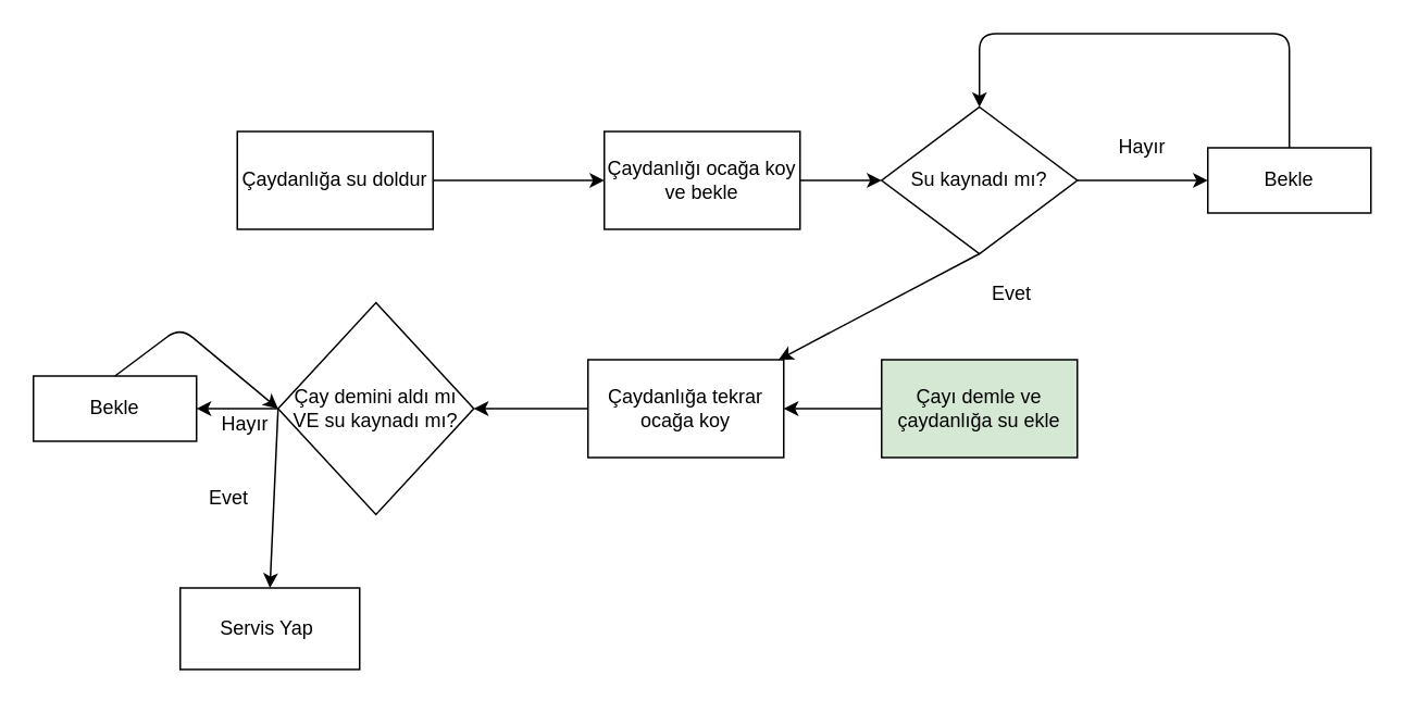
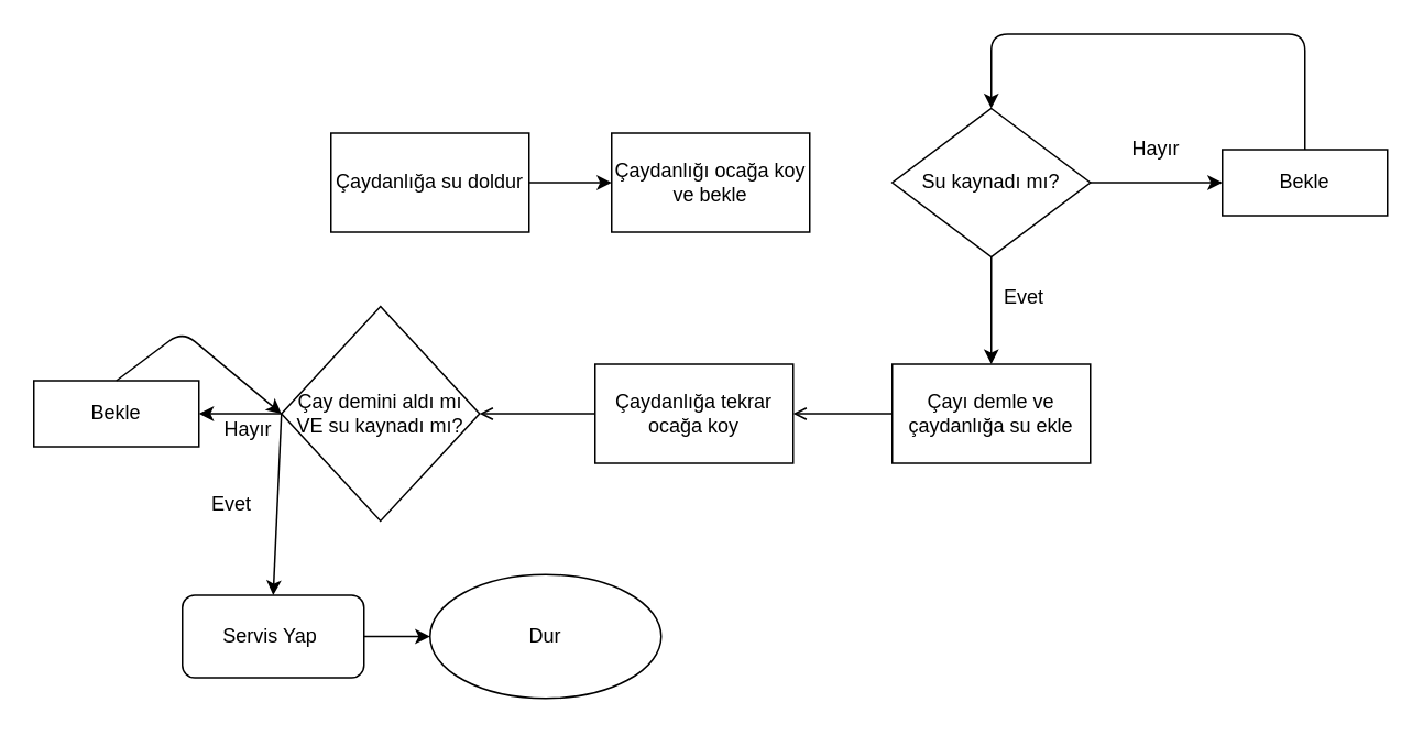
  <mxCell id="0" />
  <mxCell id="1" parent="0" />
- <mxCell id="2" value="Çaydanlığa su doldur" style="rounded=0;whiteSpace=wrap;html=1;" vertex="1" parent="1"><mxGeometry x="145" y="80" width="120" height="60" as="geometry" /></mxCell>
+ <mxCell id="2" value="Çaydanlığa su doldur" style="rounded=0;whiteSpace=wrap;html=1;" vertex="1" parent="1"><mxGeometry x="200" y="80" width="120" height="60" as="geometry" /></mxCell>
  <mxCell id="3" value="" style="endArrow=classic;html=1;exitX=1;exitY=0.5;exitDx=0;exitDy=0;entryX=0;entryY=0.5;entryDx=0;entryDy=0;" edge="1" parent="1" source="2" target="4"><mxGeometry width="50" height="50" relative="1" as="geometry"><mxPoint x="320" y="140" as="sourcePoint" /><mxPoint x="390" y="110" as="targetPoint" /></mxGeometry></mxCell>
  <mxCell id="4" value="Çaydanlığı ocağa koy ve bekle" style="rounded=0;whiteSpace=wrap;html=1;" vertex="1" parent="1"><mxGeometry x="370" y="80" width="120" height="60" as="geometry" /></mxCell>
  <mxCell id="5" value="Su kaynadı mı?" style="rhombus;whiteSpace=wrap;html=1;" vertex="1" parent="1"><mxGeometry x="540" y="65" width="120" height="90" as="geometry" /></mxCell>
- <mxCell id="6" value="" style="endArrow=classic;html=1;exitX=1;exitY=0.5;exitDx=0;exitDy=0;entryX=0;entryY=0.5;entryDx=0;entryDy=0;" edge="1" parent="1" source="4" target="5"><mxGeometry width="50" height="50" relative="1" as="geometry"><mxPoint x="540" y="90" as="sourcePoint" /><mxPoint x="590" y="40" as="targetPoint" /></mxGeometry></mxCell>
  <mxCell id="7" value="" style="endArrow=classic;html=1;exitX=1;exitY=0.5;exitDx=0;exitDy=0;entryX=0;entryY=0.5;entryDx=0;entryDy=0;" edge="1" parent="1" source="5" target="9"><mxGeometry width="50" height="50" relative="1" as="geometry"><mxPoint x="670" y="110" as="sourcePoint" /><mxPoint x="740" y="110" as="targetPoint" /></mxGeometry></mxCell>
  <mxCell id="8" value="Hayır" style="text;html=1;strokeColor=none;fillColor=none;align=center;verticalAlign=middle;whiteSpace=wrap;rounded=0;" vertex="1" parent="1"><mxGeometry x="680" y="80" width="40" height="20" as="geometry" /></mxCell>
  <mxCell id="9" value="Bekle" style="rounded=0;whiteSpace=wrap;html=1;" vertex="1" parent="1"><mxGeometry x="740" y="90" width="100" height="40" as="geometry" /></mxCell>
  <mxCell id="10" value="" style="endArrow=classic;html=1;exitX=0.5;exitY=0;exitDx=0;exitDy=0;exitPerimeter=0;entryX=0.5;entryY=0;entryDx=0;entryDy=0;" edge="1" parent="1" source="9" target="5"><mxGeometry width="50" height="50" relative="1" as="geometry"><mxPoint x="800" y="80" as="sourcePoint" /><mxPoint x="580" y="40" as="targetPoint" /><Array as="points"><mxPoint x="790" y="20" /><mxPoint x="600" y="20" /></Array></mxGeometry></mxCell>
- <mxCell id="11" value="" style="endArrow=classic;html=1;exitX=0.5;exitY=1;exitDx=0;exitDy=0;" edge="1" parent="1" source="5" target="15"><mxGeometry width="50" height="50" relative="1" as="geometry"><mxPoint x="530" y="150" as="sourcePoint" /><mxPoint x="600" y="210" as="targetPoint" /></mxGeometry></mxCell>
+ <mxCell id="11" value="" style="endArrow=classic;html=1;exitX=0.5;exitY=1;exitDx=0;exitDy=0;entryX=0.5;entryY=0;entryDx=0;entryDy=0;" edge="1" parent="1" source="5" target="13"><mxGeometry width="50" height="50" relative="1" as="geometry"><mxPoint x="530" y="150" as="sourcePoint" /><mxPoint x="600" y="210" as="targetPoint" /></mxGeometry></mxCell>
  <mxCell id="12" value="Evet" style="text;html=1;strokeColor=none;fillColor=none;align=center;verticalAlign=middle;whiteSpace=wrap;rounded=0;" vertex="1" parent="1"><mxGeometry x="600" y="170" width="40" height="20" as="geometry" /></mxCell>
- <mxCell id="13" value="Çayı demle ve çaydanlığa su ekle" style="rounded=0;whiteSpace=wrap;html=1;fillColor=#d5e8d4;" vertex="1" parent="1"><mxGeometry x="540" y="220" width="120" height="60" as="geometry" /></mxCell>
- <mxCell id="14" value="" style="endArrow=classic;html=1;exitX=0;exitY=0.5;exitDx=0;exitDy=0;entryX=1;entryY=0.5;entryDx=0;entryDy=0;" edge="1" parent="1" source="13" target="15"><mxGeometry width="50" height="50" relative="1" as="geometry"><mxPoint x="420" y="275" as="sourcePoint" /><mxPoint x="450" y="250" as="targetPoint" /></mxGeometry></mxCell>
+ <mxCell id="13" value="Çayı demle ve çaydanlığa su ekle" style="rounded=0;whiteSpace=wrap;html=1;" vertex="1" parent="1"><mxGeometry x="540" y="220" width="120" height="60" as="geometry" /></mxCell>
+ <mxCell id="14" value="" style="endArrow=open;html=1;exitX=0;exitY=0.5;exitDx=0;exitDy=0;entryX=1;entryY=0.5;entryDx=0;entryDy=0;" edge="1" parent="1" source="13" target="15"><mxGeometry width="50" height="50" relative="1" as="geometry"><mxPoint x="420" y="275" as="sourcePoint" /><mxPoint x="450" y="250" as="targetPoint" /></mxGeometry></mxCell>
  <mxCell id="15" value="Çaydanlığa tekrar ocağa koy" style="rounded=0;whiteSpace=wrap;html=1;" vertex="1" parent="1"><mxGeometry x="360" y="220" width="120" height="60" as="geometry" /></mxCell>
- <mxCell id="16" value="" style="endArrow=classic;html=1;exitX=0;exitY=0.5;exitDx=0;exitDy=0;" edge="1" parent="1" source="15" target="17"><mxGeometry width="50" height="50" relative="1" as="geometry"><mxPoint x="250" y="300" as="sourcePoint" /><mxPoint x="300" y="250" as="targetPoint" /></mxGeometry></mxCell>
+ <mxCell id="16" value="" style="endArrow=open;html=1;exitX=0;exitY=0.5;exitDx=0;exitDy=0;" edge="1" parent="1" source="15" target="17"><mxGeometry width="50" height="50" relative="1" as="geometry"><mxPoint x="250" y="300" as="sourcePoint" /><mxPoint x="300" y="250" as="targetPoint" /></mxGeometry></mxCell>
  <mxCell id="17" value="Çay demini aldı mı VE su kaynadı mı?" style="rhombus;whiteSpace=wrap;html=1;" vertex="1" parent="1"><mxGeometry x="170" y="185" width="120" height="130" as="geometry" /></mxCell>
  <mxCell id="18" value="" style="endArrow=classic;html=1;exitX=0;exitY=0.5;exitDx=0;exitDy=0;entryX=1;entryY=0.5;entryDx=0;entryDy=0;" edge="1" parent="1" source="17" target="19"><mxGeometry width="50" height="50" relative="1" as="geometry"><mxPoint x="160" y="250" as="sourcePoint" /><mxPoint x="130" y="250" as="targetPoint" /></mxGeometry></mxCell>
  <mxCell id="19" value="Bekle" style="rounded=0;whiteSpace=wrap;html=1;" vertex="1" parent="1"><mxGeometry x="20" y="230" width="100" height="40" as="geometry" /></mxCell>
  <mxCell id="20" value="Hayır" style="text;html=1;strokeColor=none;fillColor=none;align=center;verticalAlign=middle;whiteSpace=wrap;rounded=0;" vertex="1" parent="1"><mxGeometry x="130" y="250" width="40" height="20" as="geometry" /></mxCell>
  <mxCell id="21" value="" style="endArrow=classic;html=1;exitX=0.5;exitY=0;exitDx=0;exitDy=0;entryX=1;entryY=0;entryDx=0;entryDy=0;" edge="1" parent="1" source="19" target="20"><mxGeometry width="50" height="50" relative="1" as="geometry"><mxPoint x="70" y="200" as="sourcePoint" /><mxPoint x="160" y="200" as="targetPoint" /><Array as="points"><mxPoint x="110" y="200" /></Array></mxGeometry></mxCell>
  <mxCell id="22" value="" style="endArrow=classic;html=1;exitX=1;exitY=0;exitDx=0;exitDy=0;entryX=0.5;entryY=0;entryDx=0;entryDy=0;" edge="1" parent="1" source="20" target="24"><mxGeometry width="50" height="50" relative="1" as="geometry"><mxPoint x="190" y="360" as="sourcePoint" /><mxPoint x="170" y="370" as="targetPoint" /></mxGeometry></mxCell>
  <mxCell id="23" value="Evet" style="text;html=1;strokeColor=none;fillColor=none;align=center;verticalAlign=middle;whiteSpace=wrap;rounded=0;" vertex="1" parent="1"><mxGeometry x="120" y="295" width="40" height="20" as="geometry" /></mxCell>
- <mxCell id="24" value="Servis Yap&amp;nbsp;" style="rounded=0;whiteSpace=wrap;html=1;" vertex="1" parent="1"><mxGeometry x="110" y="360" width="110" height="50" as="geometry" /></mxCell>
+ <mxCell id="24" value="Servis Yap&amp;nbsp;" style="whiteSpace=wrap;html=1;rounded=1;" vertex="1" parent="1"><mxGeometry x="110" y="360" width="110" height="50" as="geometry" /></mxCell>
+ <mxCell id="25" value="Dur" style="ellipse;whiteSpace=wrap;html=1;" vertex="1" parent="1"><mxGeometry x="260" y="347.5" width="140" height="75" as="geometry" /></mxCell>
+ <mxCell id="26" value="" style="endArrow=classic;html=1;exitX=1;exitY=0.5;exitDx=0;exitDy=0;entryX=0;entryY=0.5;entryDx=0;entryDy=0;" edge="1" parent="1" source="24" target="25"><mxGeometry width="50" height="50" relative="1" as="geometry"><mxPoint x="240" y="400" as="sourcePoint" /><mxPoint x="290" y="350" as="targetPoint" /></mxGeometry></mxCell>
